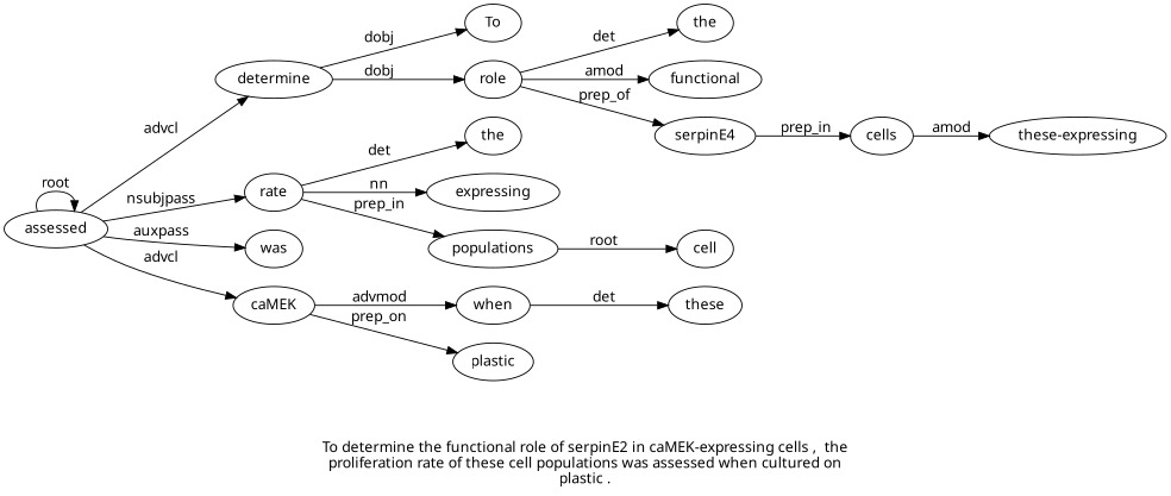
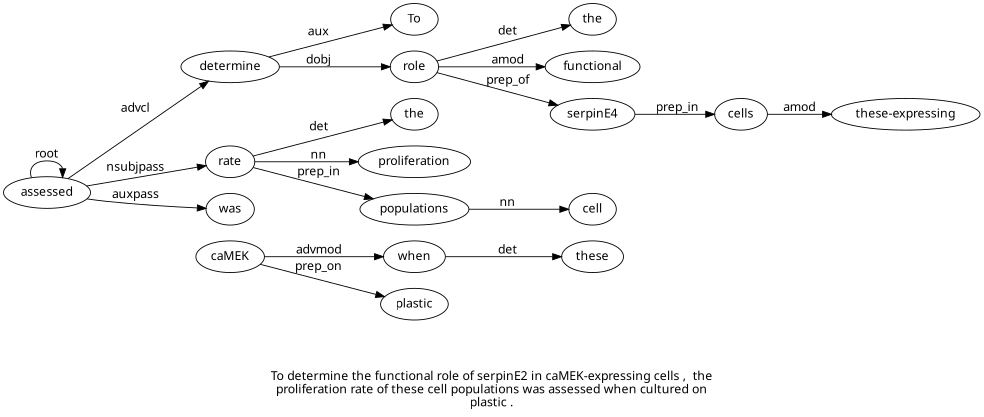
  digraph {
    fontname="Noto Sans"
    label="To determine the functional role of serpinE2 in caMEK-expressing cells ,  the\nproliferation rate of these cell populations was assessed when cultured on\nplastic ."
    rankdir=LR
    node [fillcolor=white fontname="Noto Sans" style=filled]
    edge [fontname="Noto Sans"]
    n1 [label=determine]
    n2 [label=To]
    n3 [label=role]
    n4 [label=the]
    n5 [label=functional]
    n6 [label=serpinE4]
    n7 [label=assessed]
    n8 [label=rate]
    n9 [label=was]
    n10 [label=caMEK]
    n11 [label=the]
-   n12 [label=expressing]
+   n12 [label=proliferation]
    n13 [label=populations]
    n14 [label=when]
    n15 [label=plastic]
    n16 [label=cells]
    n17 [label="these-expressing"]
    n18 [label=cell]
    n19 [label=these]
-   n1 -> n2 [label=dobj]
+   n1 -> n2 [label=aux]
    n1 -> n3 [label=dobj]
    n3 -> n4 [label=det]
    n3 -> n5 [label=amod]
    n3 -> n6 [label=prep_of]
    n6 -> n16 [label=prep_in]
    n7 -> n1 [label=advcl]
    n7 -> n7 [label=root]
    n7 -> n8 [label=nsubjpass]
    n7 -> n9 [label=auxpass]
-   n7 -> n10 [label=advcl]
    n8 -> n11 [label=det]
    n8 -> n12 [label=nn]
    n8 -> n13 [label=prep_in]
    n10 -> n14 [label=advmod]
    n10 -> n15 [label=prep_on]
-   n13 -> n18 [label=root]
+   n13 -> n18 [label=nn]
    n14 -> n19 [label=det]
    n16 -> n17 [label=amod]
  }
